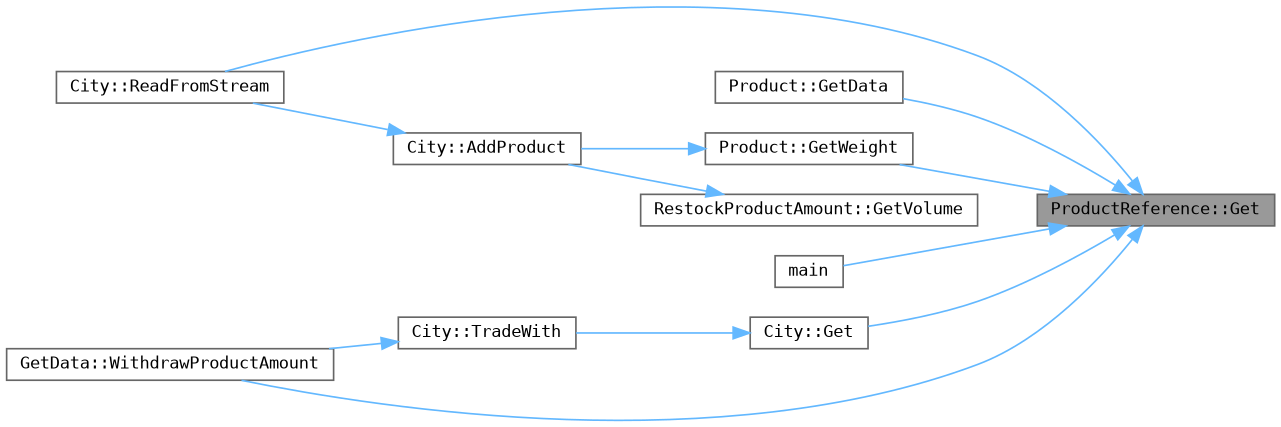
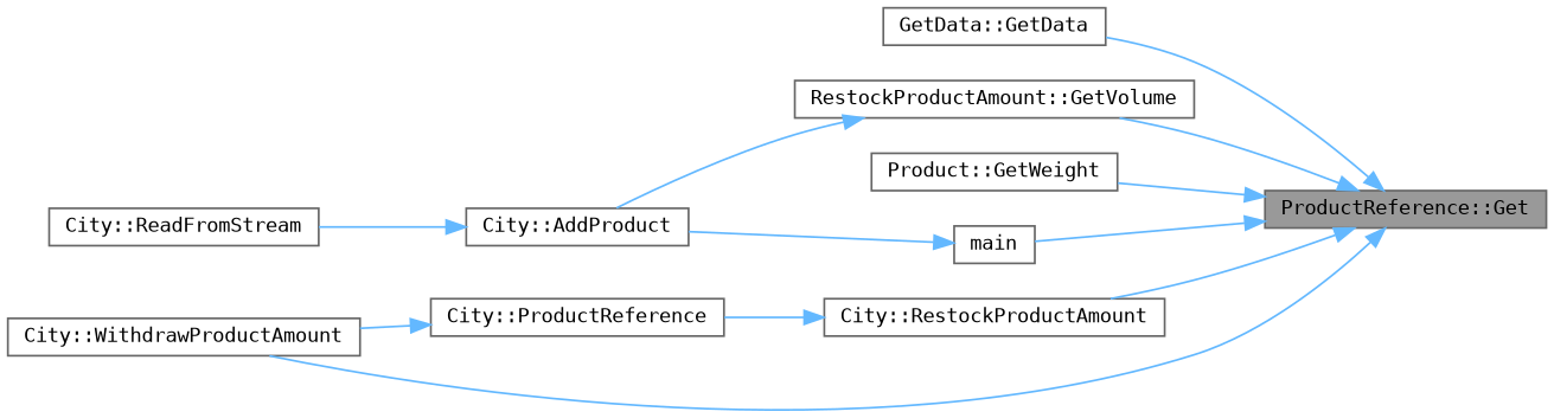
  digraph {
    fontname="DejaVu Sans Mono"
    rankdir=RL
    node [color=grey40 fillcolor=white fontname="DejaVu Sans Mono" fontsize=10 shape=box style=filled]
    edge [color=steelblue1 dir=back fontname="DejaVu Sans Mono" fontsize=10 labelfontname=Helvetica labelfontsize=10 style=solid]
    n1 [color=gray40 fillcolor=grey60 fontcolor=black height=0.2 label="ProductReference::Get" width=0.4]
-   n2 [height=0.2 label="Product::GetData" width=0.4]
+   n2 [height=0.2 label="GetData::GetData" width=0.4]
    n3 [height=0.2 label="RestockProductAmount::GetVolume" width=0.4]
    n4 [height=0.2 label="Product::GetWeight" width=0.4]
    n5 [height=0.2 label=main width=0.4]
-   n6 [height=0.2 label="City::Get" width=0.4]
-   n7 [height=0.2 label="GetData::WithdrawProductAmount" width=0.4]
+   n6 [height=0.2 label="City::RestockProductAmount" width=0.4]
+   n7 [height=0.2 label="City::WithdrawProductAmount" width=0.4]
    n8 [height=0.2 label="City::AddProduct" width=0.4]
-   n9 [height=0.2 label="City::TradeWith" width=0.4]
+   n9 [height=0.2 label="City::ProductReference" width=0.4]
    n10 [height=0.2 label="City::ReadFromStream" width=0.4]
    n1 -> n2
-   n1 -> n10
+   n1 -> n3
    n1 -> n4
    n1 -> n5
    n1 -> n6
    n1 -> n7
    n3 -> n8
-   n4 -> n8
+   n5 -> n8
    n6 -> n9
    n8 -> n10
    n9 -> n7
  }
